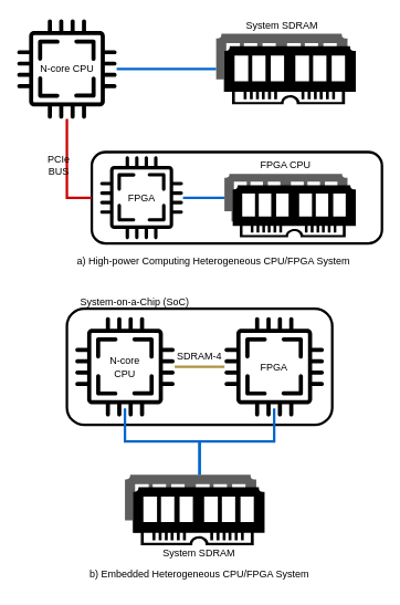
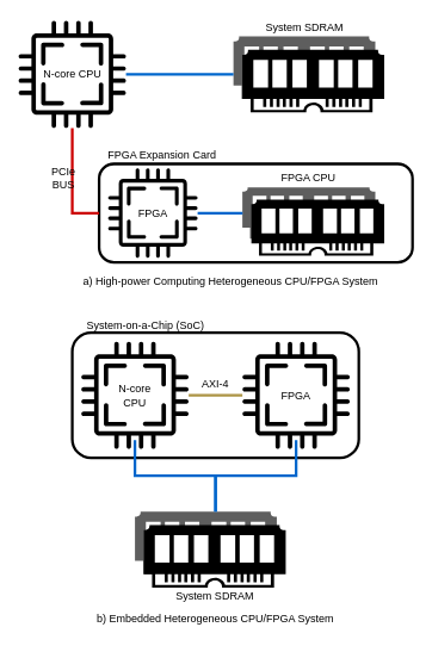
  <mxCell id="0" />
  <mxCell id="1" parent="0" />
  <mxCell id="2" value="" style="rounded=1;whiteSpace=wrap;html=1;strokeWidth=3;fillColor=none;" vertex="1" parent="1"><mxGeometry x="80" y="371.5" width="320" height="140" as="geometry" /></mxCell>
  <mxCell id="3" value="" style="pointerEvents=1;shadow=0;dashed=0;html=1;strokeColor=none;fillColor=#5E5E5E;labelPosition=center;verticalLabelPosition=bottom;verticalAlign=top;align=center;outlineConnect=0;shape=mxgraph.veeam.ram;" vertex="1" parent="1"><mxGeometry x="260" y="40.25" width="158.4" height="70" as="geometry" /></mxCell>
  <mxCell id="4" value="" style="pointerEvents=1;shadow=0;dashed=0;html=1;strokeColor=none;fillColor=#000000;labelPosition=center;verticalLabelPosition=bottom;verticalAlign=top;align=center;outlineConnect=0;shape=mxgraph.veeam.ram;" vertex="1" parent="1"><mxGeometry x="270" y="55.25" width="158.4" height="70" as="geometry" /></mxCell>
  <mxCell id="5" value="" style="sketch=0;pointerEvents=1;shadow=0;dashed=0;html=1;strokeColor=none;fillColor=#000000;aspect=fixed;labelPosition=center;verticalLabelPosition=bottom;verticalAlign=top;align=center;outlineConnect=0;shape=mxgraph.vvd.cpu;" vertex="1" parent="1"><mxGeometry y="22.75" width="120" height="120" as="geometry" x="20" /></mxCell>
  <mxCell id="6" value="" style="rounded=1;whiteSpace=wrap;html=1;fillColor=none;strokeWidth=3;" vertex="1" parent="1"><mxGeometry x="110" y="182.75" width="350" height="110" as="geometry" /></mxCell>
  <mxCell id="7" value="" style="sketch=0;pointerEvents=1;shadow=0;dashed=0;html=1;strokeColor=none;fillColor=#000000;aspect=fixed;labelPosition=center;verticalLabelPosition=bottom;verticalAlign=top;align=center;outlineConnect=0;shape=mxgraph.vvd.cpu;" vertex="1" parent="1"><mxGeometry x="120" y="187.75" width="100" height="100" as="geometry" /></mxCell>
  <mxCell id="8" value="" style="pointerEvents=1;shadow=0;dashed=0;html=1;strokeColor=none;fillColor=#5E5E5E;labelPosition=center;verticalLabelPosition=bottom;verticalAlign=top;align=center;outlineConnect=0;shape=mxgraph.veeam.ram;" vertex="1" parent="1"><mxGeometry x="270" y="209" width="148.4" height="57.5" as="geometry" /></mxCell>
  <mxCell id="9" value="" style="pointerEvents=1;shadow=0;dashed=0;html=1;strokeColor=none;fillColor=#000000;labelPosition=center;verticalLabelPosition=bottom;verticalAlign=top;align=center;outlineConnect=0;shape=mxgraph.veeam.ram;" vertex="1" parent="1"><mxGeometry x="280" y="222.75" width="148.4" height="62.5" as="geometry" /></mxCell>
  <mxCell id="10" value="" style="endArrow=none;html=1;rounded=0;strokeColor=#CC0000;strokeWidth=3;exitX=0;exitY=0.5;exitDx=0;exitDy=0;" edge="1" parent="1" source="6"><mxGeometry width="50" height="50" relative="1" as="geometry"><mxPoint x="120" y="377.75" as="sourcePoint" /><mxPoint x="80" y="142.75" as="targetPoint" /><Array as="points"><mxPoint x="80" y="237.75" /></Array></mxGeometry></mxCell>
  <mxCell id="11" value="" style="endArrow=none;html=1;rounded=0;strokeColor=#0066CC;strokeWidth=3;entryX=0;entryY=0.5;entryDx=0;entryDy=0;" edge="1" parent="1" source="5" target="12"><mxGeometry width="50" height="50" relative="1" as="geometry"><mxPoint x="220" y="282.75" as="sourcePoint" /><mxPoint x="250" y="82.75" as="targetPoint" /></mxGeometry></mxCell>
  <mxCell id="12" value="" style="rounded=0;whiteSpace=wrap;html=1;strokeWidth=3;fillColor=none;strokeColor=none;" vertex="1" parent="1"><mxGeometry x="260" y="32.75" width="180" height="100" as="geometry" /></mxCell>
  <mxCell id="13" value="FPGA CPU" style="text;html=1;strokeColor=none;fillColor=none;align=center;verticalAlign=middle;whiteSpace=wrap;rounded=0;" vertex="1" parent="1"><mxGeometry x="294.2" y="182.75" width="100" height="30" as="geometry" /></mxCell>
  <mxCell id="14" value="FPGA" style="text;html=1;align=center;verticalAlign=middle;resizable=0;points=[];autosize=1;strokeColor=none;fillColor=none;" vertex="1" parent="1"><mxGeometry x="145" y="227.75" width="50" height="20" as="geometry" /></mxCell>
  <mxCell id="15" value="PCIe &lt;br&gt;BUS" style="text;html=1;align=center;verticalAlign=middle;resizable=0;points=[];autosize=1;strokeColor=none;fillColor=none;" vertex="1" parent="1"><mxGeometry x="50" y="184" width="40" height="30" as="geometry" /></mxCell>
  <mxCell id="16" value="N-core CPU" style="text;html=1;align=center;verticalAlign=middle;resizable=0;points=[];autosize=1;strokeColor=none;fillColor=none;" vertex="1" parent="1"><mxGeometry x="40" y="72.75" width="80" height="20" as="geometry" /></mxCell>
  <mxCell id="17" value="System SDRAM" style="text;html=1;align=center;verticalAlign=middle;resizable=0;points=[];autosize=1;strokeColor=none;fillColor=none;" vertex="1" parent="1"><mxGeometry x="289.2" y="20.25" width="100" height="20" as="geometry" /></mxCell>
+ <mxCell id="18" value="FPGA Expansion Card" style="text;html=1;align=center;verticalAlign=middle;resizable=0;points=[];autosize=1;strokeColor=none;fillColor=none;" vertex="1" parent="1"><mxGeometry x="110" y="162.75" width="140" height="20" as="geometry" /></mxCell>
  <mxCell id="19" value="" style="rounded=0;whiteSpace=wrap;html=1;strokeWidth=3;fillColor=none;strokeColor=none;" vertex="1" parent="1"><mxGeometry x="270" y="192.75" width="180" height="95" as="geometry" /></mxCell>
  <mxCell id="20" value="" style="endArrow=none;html=1;rounded=0;strokeColor=#0066CC;strokeWidth=3;entryX=0.001;entryY=0.474;entryDx=0;entryDy=0;entryPerimeter=0;" edge="1" parent="1" source="7" target="19"><mxGeometry width="50" height="50" relative="1" as="geometry"><mxPoint x="310" y="212.75" as="sourcePoint" /><mxPoint x="360" y="162.75" as="targetPoint" /></mxGeometry></mxCell>
  <mxCell id="21" value="" style="sketch=0;pointerEvents=1;shadow=0;dashed=0;html=1;strokeColor=none;fillColor=#000000;aspect=fixed;labelPosition=center;verticalLabelPosition=bottom;verticalAlign=top;align=center;outlineConnect=0;shape=mxgraph.vvd.cpu;" vertex="1" parent="1"><mxGeometry x="90" y="381.5" width="120" height="120" as="geometry" /></mxCell>
  <mxCell id="22" value="" style="sketch=0;pointerEvents=1;shadow=0;dashed=0;html=1;strokeColor=none;fillColor=#000000;aspect=fixed;labelPosition=center;verticalLabelPosition=bottom;verticalAlign=top;align=center;outlineConnect=0;shape=mxgraph.vvd.cpu;" vertex="1" parent="1"><mxGeometry x="270" y="381.5" width="120" height="120" as="geometry" /></mxCell>
  <mxCell id="23" value="N-core CPU" style="text;html=1;strokeColor=none;fillColor=none;align=center;verticalAlign=middle;whiteSpace=wrap;rounded=0;" vertex="1" parent="1"><mxGeometry x="120" y="426.5" width="60" height="30" as="geometry" /></mxCell>
  <mxCell id="24" value="FPGA" style="text;html=1;strokeColor=none;fillColor=none;align=center;verticalAlign=middle;whiteSpace=wrap;rounded=0;" vertex="1" parent="1"><mxGeometry x="300" y="426.5" width="60" height="30" as="geometry" /></mxCell>
  <mxCell id="25" value="" style="endArrow=none;html=1;rounded=0;strokeColor=#AD9445;strokeWidth=3;" edge="1" parent="1" source="21" target="22"><mxGeometry width="50" height="50" relative="1" as="geometry"><mxPoint x="210" y="491.5" as="sourcePoint" /><mxPoint x="250" y="451.5" as="targetPoint" /></mxGeometry></mxCell>
- <mxCell id="26" value="SDRAM-4" style="text;html=1;strokeColor=none;fillColor=none;align=center;verticalAlign=middle;whiteSpace=wrap;rounded=0;" vertex="1" parent="1"><mxGeometry x="210" y="414" width="60" height="30" as="geometry" /></mxCell>
+ <mxCell id="26" value="AXI-4" style="text;html=1;strokeColor=none;fillColor=none;align=center;verticalAlign=middle;whiteSpace=wrap;rounded=0;" vertex="1" parent="1"><mxGeometry x="210" y="414" width="60" height="30" as="geometry" /></mxCell>
  <mxCell id="27" value="" style="pointerEvents=1;shadow=0;dashed=0;html=1;strokeColor=none;fillColor=#5E5E5E;labelPosition=center;verticalLabelPosition=bottom;verticalAlign=top;align=center;outlineConnect=0;shape=mxgraph.veeam.ram;" vertex="1" parent="1"><mxGeometry x="150" y="571.5" width="158.4" height="70" as="geometry" /></mxCell>
  <mxCell id="28" value="" style="pointerEvents=1;shadow=0;dashed=0;html=1;strokeColor=none;fillColor=#000000;labelPosition=center;verticalLabelPosition=bottom;verticalAlign=top;align=center;outlineConnect=0;shape=mxgraph.veeam.ram;" vertex="1" parent="1"><mxGeometry x="160" y="586.5" width="158.4" height="70" as="geometry" /></mxCell>
  <mxCell id="29" value="" style="rounded=0;whiteSpace=wrap;html=1;strokeWidth=3;fillColor=none;strokeColor=none;" vertex="1" parent="1"><mxGeometry x="150" y="571.5" width="180" height="100" as="geometry" /></mxCell>
  <mxCell id="30" value="System SDRAM" style="text;html=1;align=center;verticalAlign=middle;resizable=0;points=[];autosize=1;strokeColor=none;fillColor=none;" vertex="1" parent="1"><mxGeometry x="189.2" y="656.5" width="100" height="20" as="geometry" /></mxCell>
  <mxCell id="31" value="" style="rounded=0;whiteSpace=wrap;html=1;strokeWidth=3;fillColor=none;strokeColor=none;" vertex="1" parent="1"><mxGeometry x="90" y="379" width="120" height="112.5" as="geometry" /></mxCell>
  <mxCell id="32" value="" style="rounded=0;whiteSpace=wrap;html=1;strokeWidth=3;fillColor=none;strokeColor=none;" vertex="1" parent="1"><mxGeometry x="270" y="379" width="120" height="112.5" as="geometry" /></mxCell>
  <mxCell id="33" value="" style="endArrow=none;html=1;rounded=0;strokeColor=#0066CC;strokeWidth=3;entryX=0.5;entryY=1;entryDx=0;entryDy=0;exitX=0.5;exitY=0;exitDx=0;exitDy=0;" edge="1" parent="1" source="29" target="32"><mxGeometry width="50" height="50" relative="1" as="geometry"><mxPoint x="270" y="561.5" as="sourcePoint" /><mxPoint x="320" y="511.5" as="targetPoint" /><Array as="points"><mxPoint x="240" y="531.5" /><mxPoint x="330" y="531.5" /></Array></mxGeometry></mxCell>
  <mxCell id="34" value="" style="endArrow=none;html=1;rounded=0;strokeColor=#0066CC;strokeWidth=3;entryX=0.5;entryY=1;entryDx=0;entryDy=0;exitX=0.5;exitY=0;exitDx=0;exitDy=0;" edge="1" parent="1" source="29" target="31"><mxGeometry width="50" height="50" relative="1" as="geometry"><mxPoint x="270" y="561.5" as="sourcePoint" /><mxPoint x="320" y="511.5" as="targetPoint" /><Array as="points"><mxPoint x="240" y="531.5" /><mxPoint x="150" y="531.5" /></Array></mxGeometry></mxCell>
  <mxCell id="35" value="System-on-a-Chip (SoC)" style="text;html=1;strokeColor=none;fillColor=none;align=center;verticalAlign=middle;whiteSpace=wrap;rounded=0;" vertex="1" parent="1"><mxGeometry x="87" y="349" width="150" height="30" as="geometry" /></mxCell>
  <mxCell id="36" value="a) High-power Computing Heterogeneous CPU/FPGA System" style="text;html=1;strokeColor=none;fillColor=none;align=center;verticalAlign=middle;whiteSpace=wrap;rounded=0;" vertex="1" parent="1"><mxGeometry x="87" y="299" width="340" height="30" as="geometry" /></mxCell>
  <mxCell id="37" value="b) Embedded Heterogeneous CPU/FPGA System" style="text;html=1;strokeColor=none;fillColor=none;align=center;verticalAlign=middle;whiteSpace=wrap;rounded=0;" vertex="1" parent="1"><mxGeometry x="70" y="676.5" width="340" height="30" as="geometry" /></mxCell>
